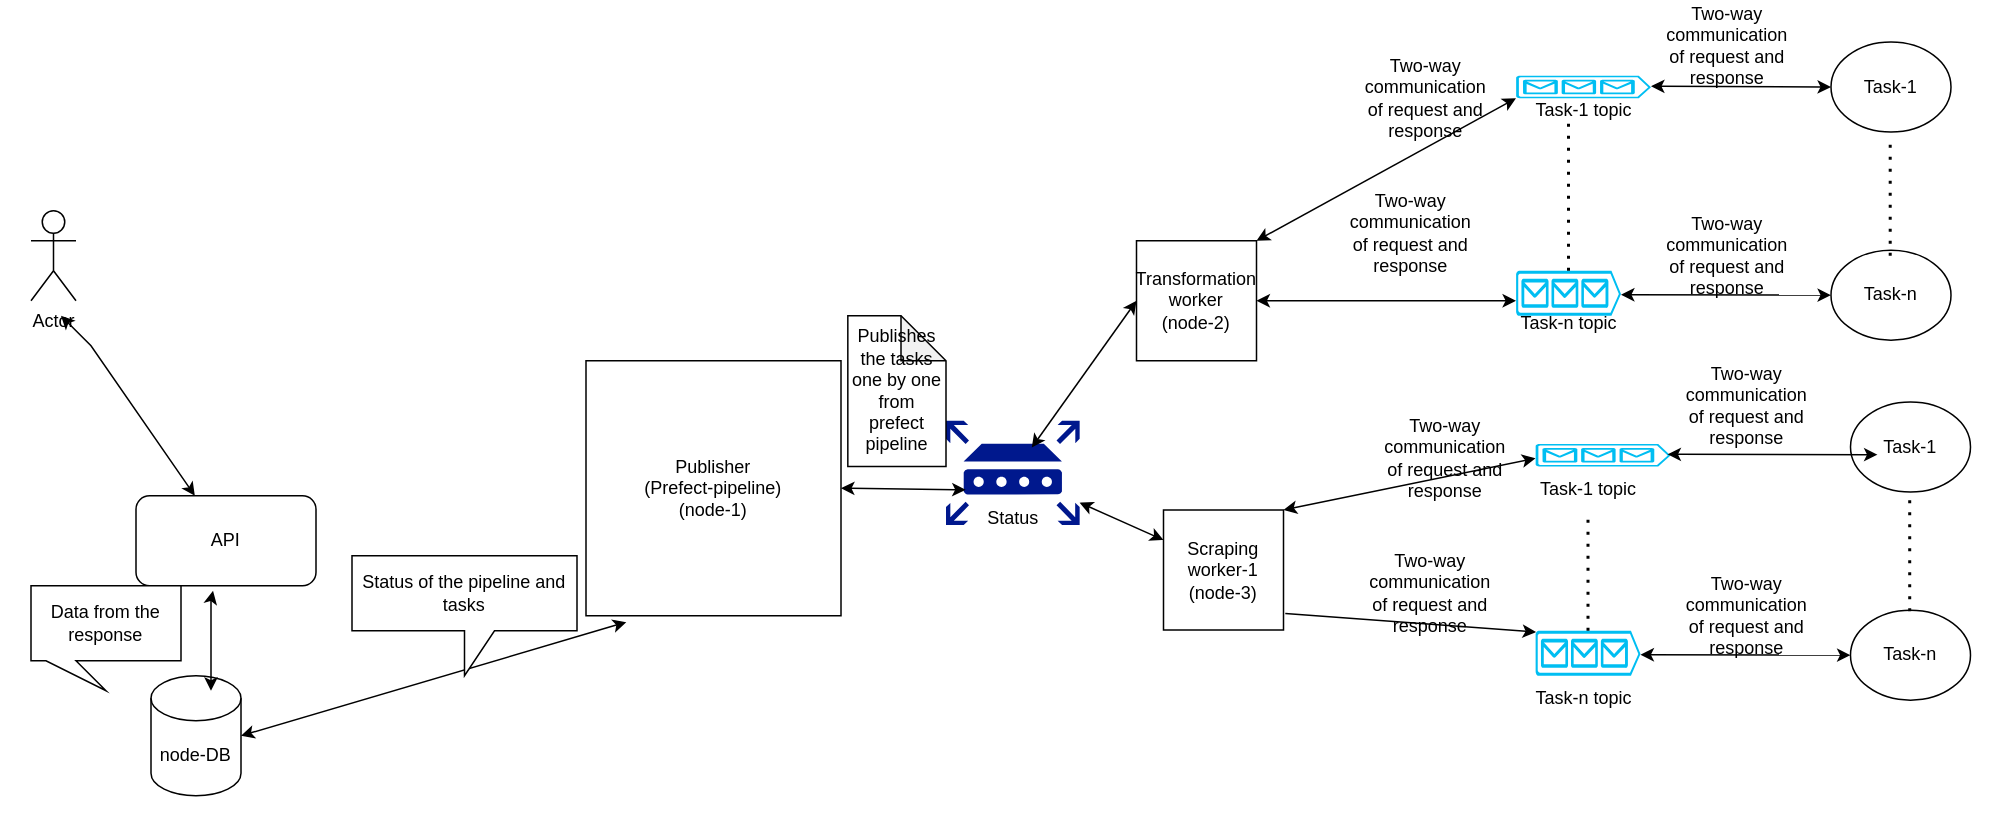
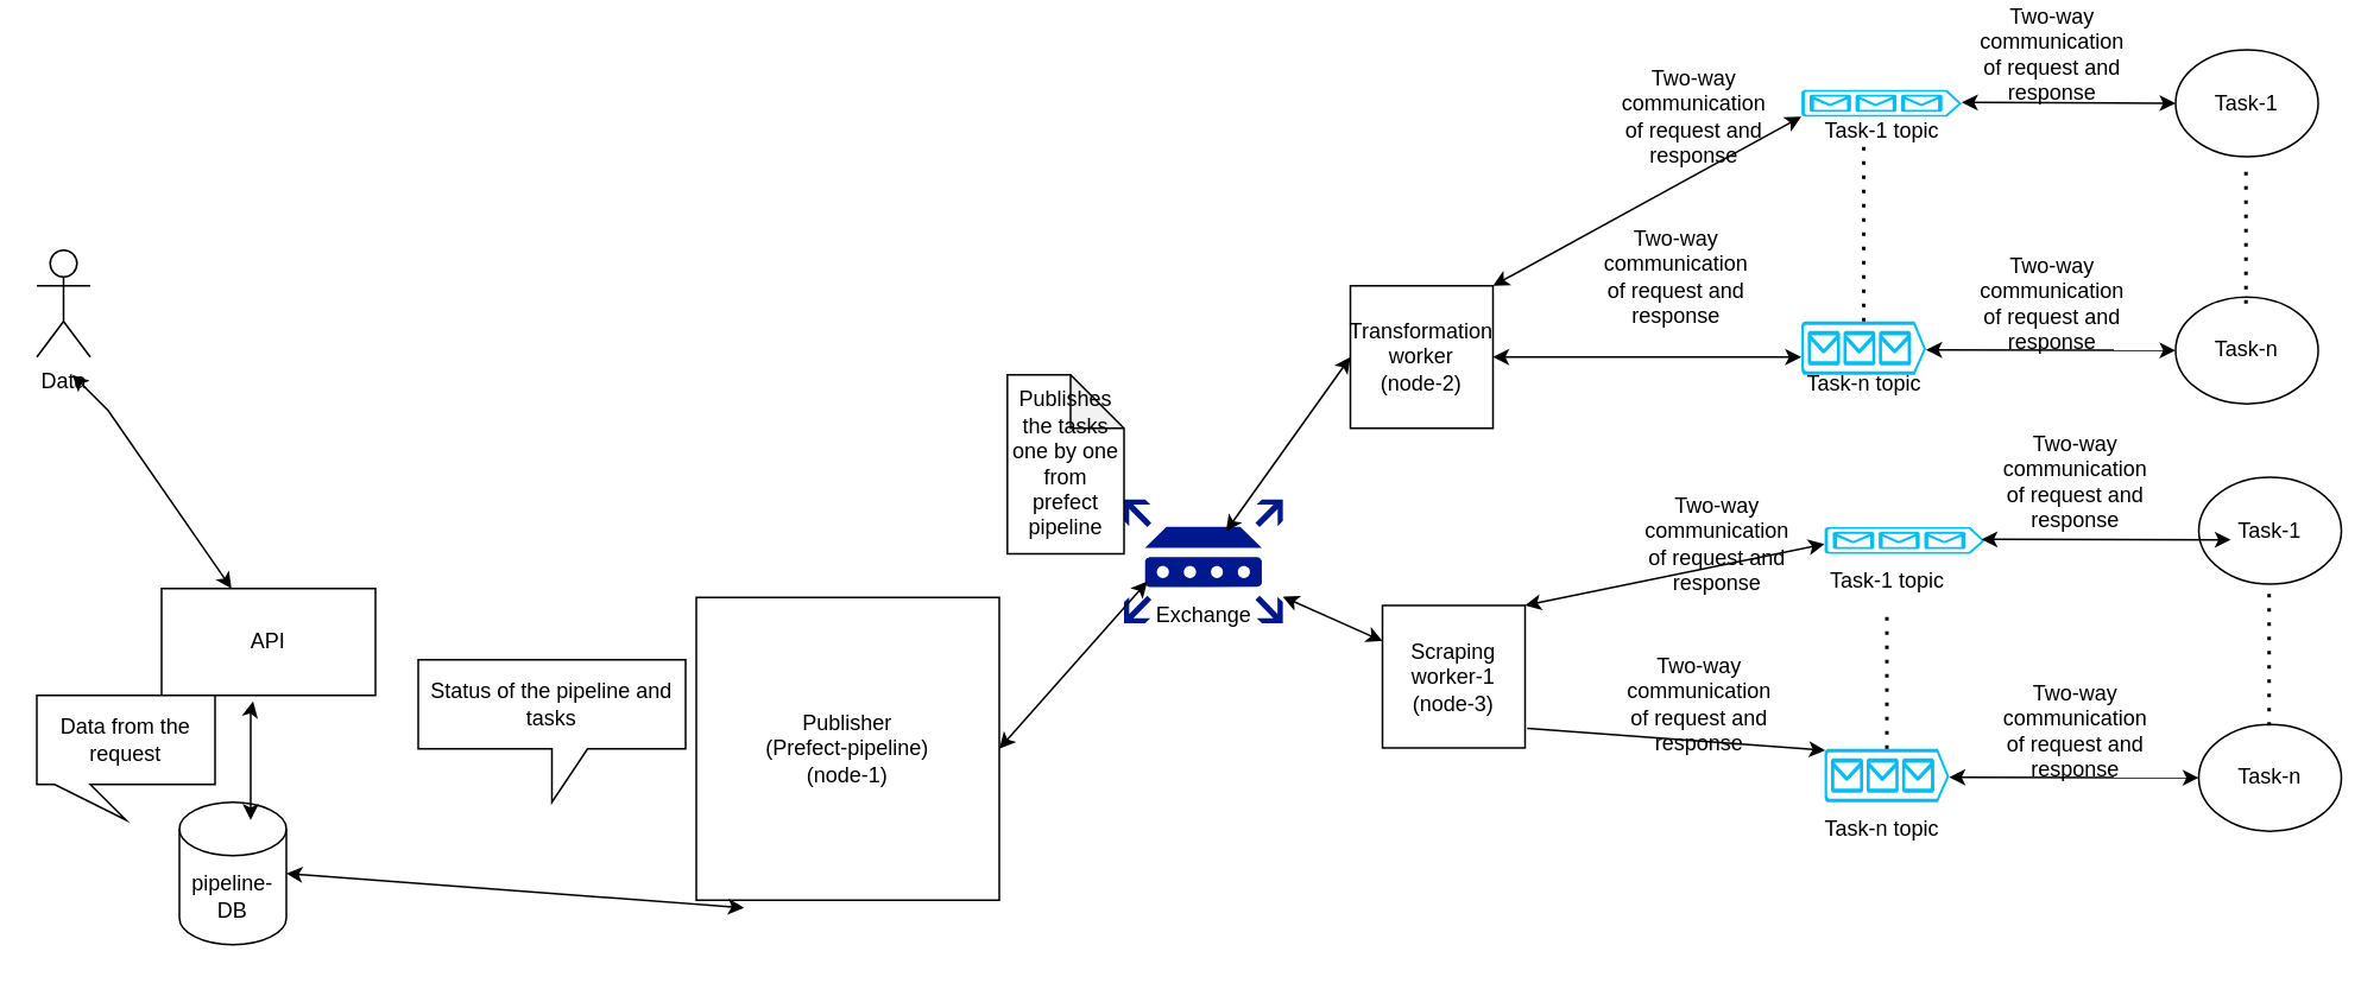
  <mxCell id="0" />
  <mxCell id="1" parent="0" />
- <mxCell id="2" value="Publisher&lt;br&gt;(Prefect-pipeline)&lt;br&gt;(node-1)" style="whiteSpace=wrap;html=1;aspect=fixed;" vertex="1" parent="1"><mxGeometry x="390" y="240" width="170" height="170" as="geometry" /></mxCell>
+ <mxCell id="2" value="Publisher&lt;br&gt;(Prefect-pipeline)&lt;br&gt;(node-1)" style="whiteSpace=wrap;html=1;aspect=fixed;" vertex="1" parent="1"><mxGeometry x="390" y="335" width="170" height="170" as="geometry" /></mxCell>
  <mxCell id="3" value="Transformation worker&lt;br&gt;(node-2)" style="whiteSpace=wrap;html=1;aspect=fixed;" vertex="1" parent="1"><mxGeometry x="757" y="160" width="80" height="80" as="geometry" /></mxCell>
  <mxCell id="4" value="Scraping worker-1&lt;br&gt;(node-3)" style="whiteSpace=wrap;html=1;aspect=fixed;" vertex="1" parent="1"><mxGeometry x="775" y="339.5" width="80" height="80" as="geometry" /></mxCell>
- <mxCell id="5" value="API" style="whiteSpace=wrap;html=1;rounded=1;" vertex="1" parent="1"><mxGeometry x="90" y="330" width="120" height="60" as="geometry" /></mxCell>
- <mxCell id="6" value="Actor" style="shape=umlActor;verticalLabelPosition=bottom;verticalAlign=top;html=1;outlineConnect=0;" vertex="1" parent="1"><mxGeometry x="20" y="140" width="30" height="60" as="geometry" /></mxCell>
+ <mxCell id="5" value="API" style="rounded=0;whiteSpace=wrap;html=1;" vertex="1" parent="1"><mxGeometry x="90" y="330" width="120" height="60" as="geometry" /></mxCell>
+ <mxCell id="6" value="Data" style="shape=umlActor;verticalLabelPosition=bottom;verticalAlign=top;html=1;outlineConnect=0;" vertex="1" parent="1"><mxGeometry x="20" y="140" width="30" height="60" as="geometry" /></mxCell>
  <mxCell id="7" value="" style="endArrow=classic;startArrow=classic;html=1;rounded=0;" edge="1" parent="1" source="5"><mxGeometry width="50" height="50" relative="1" as="geometry"><mxPoint x="-10" y="260" as="sourcePoint" /><mxPoint x="40" y="210" as="targetPoint" /><Array as="points"><mxPoint x="60" y="230" /></Array></mxGeometry></mxCell>
- <mxCell id="8" value="node-DB" style="shape=cylinder3;whiteSpace=wrap;html=1;boundedLbl=1;backgroundOutline=1;size=15;" vertex="1" parent="1"><mxGeometry x="100" y="450" width="60" height="80" as="geometry" /></mxCell>
+ <mxCell id="8" value="pipeline-DB" style="shape=cylinder3;whiteSpace=wrap;html=1;boundedLbl=1;backgroundOutline=1;size=15;" vertex="1" parent="1"><mxGeometry x="100" y="450" width="60" height="80" as="geometry" /></mxCell>
  <mxCell id="9" value="" style="endArrow=classic;startArrow=classic;html=1;rounded=0;entryX=0.158;entryY=1.025;entryDx=0;entryDy=0;entryPerimeter=0;" edge="1" parent="1" target="2"><mxGeometry width="50" height="50" relative="1" as="geometry"><mxPoint x="160" y="490" as="sourcePoint" /><mxPoint x="210" y="440" as="targetPoint" /></mxGeometry></mxCell>
- <mxCell id="10" value="Data from the response" style="shape=callout;whiteSpace=wrap;html=1;perimeter=calloutPerimeter;size=20;position=0.1;base=20;" vertex="1" parent="1"><mxGeometry x="20" y="390" width="100" height="70" as="geometry" /></mxCell>
+ <mxCell id="10" value="Data from the request" style="shape=callout;whiteSpace=wrap;html=1;perimeter=calloutPerimeter;size=20;position=0.1;base=20;" vertex="1" parent="1"><mxGeometry x="20" y="390" width="100" height="70" as="geometry" /></mxCell>
  <mxCell id="11" value="Status of the pipeline and tasks" style="shape=callout;whiteSpace=wrap;html=1;perimeter=calloutPerimeter;" vertex="1" parent="1"><mxGeometry x="234" y="370" width="150" height="80" as="geometry" /></mxCell>
  <mxCell id="12" value="" style="endArrow=classic;startArrow=classic;html=1;rounded=0;entryX=0.428;entryY=1.056;entryDx=0;entryDy=0;entryPerimeter=0;" edge="1" parent="1" target="5"><mxGeometry x="0.497" y="-1" width="50" height="50" relative="1" as="geometry"><mxPoint x="140" y="460" as="sourcePoint" /><mxPoint x="190" y="410" as="targetPoint" /><Array as="points"><mxPoint x="140" y="400" /></Array><mxPoint as="offset" /></mxGeometry></mxCell>
  <mxCell id="13" value="" style="endArrow=classic;startArrow=classic;html=1;rounded=0;entryX=0;entryY=0.25;entryDx=0;entryDy=0;" edge="1" parent="1" source="23" target="4"><mxGeometry width="50" height="50" relative="1" as="geometry"><mxPoint x="830" y="322.448" as="sourcePoint" /><mxPoint x="770" y="340" as="targetPoint" /></mxGeometry></mxCell>
  <mxCell id="14" value="Task-1" style="ellipse;whiteSpace=wrap;html=1;" vertex="1" parent="1"><mxGeometry x="1220" y="27.5" width="80" height="60" as="geometry" /></mxCell>
  <mxCell id="15" value="" style="verticalLabelPosition=bottom;html=1;verticalAlign=top;align=center;strokeColor=none;fillColor=#00BEF2;shape=mxgraph.azure.queue_generic;pointerEvents=1;" vertex="1" parent="1"><mxGeometry x="1010" y="50" width="90" height="15" as="geometry" /></mxCell>
  <mxCell id="16" value="Task-1 topic" style="text;html=1;align=center;verticalAlign=middle;resizable=0;points=[];autosize=1;strokeColor=none;fillColor=none;" vertex="1" parent="1"><mxGeometry x="1010" y="57.5" width="90" height="30" as="geometry" /></mxCell>
  <mxCell id="17" value="Task-n topic" style="text;html=1;align=center;verticalAlign=middle;resizable=0;points=[];autosize=1;strokeColor=none;fillColor=none;" vertex="1" parent="1"><mxGeometry x="1000" y="200" width="90" height="30" as="geometry" /></mxCell>
  <mxCell id="18" value="" style="verticalLabelPosition=bottom;html=1;verticalAlign=top;align=center;strokeColor=none;fillColor=#00BEF2;shape=mxgraph.azure.queue_generic;pointerEvents=1;" vertex="1" parent="1"><mxGeometry x="1010" y="180" width="70" height="30" as="geometry" /></mxCell>
  <mxCell id="19" value="" style="endArrow=classic;startArrow=classic;html=1;rounded=0;entryX=0;entryY=0.5;entryDx=0;entryDy=0;" edge="1" parent="1" target="14"><mxGeometry width="50" height="50" relative="1" as="geometry"><mxPoint x="1100" y="57" as="sourcePoint" /><mxPoint x="1150" y="57.5" as="targetPoint" /></mxGeometry></mxCell>
  <mxCell id="20" value="" style="endArrow=classic;startArrow=classic;html=1;rounded=0;exitX=1;exitY=0;exitDx=0;exitDy=0;" edge="1" parent="1" source="3"><mxGeometry width="50" height="50" relative="1" as="geometry"><mxPoint x="948.611" y="130" as="sourcePoint" /><mxPoint x="1010" y="65" as="targetPoint" /></mxGeometry></mxCell>
  <mxCell id="21" value="Task-n" style="ellipse;whiteSpace=wrap;html=1;" vertex="1" parent="1"><mxGeometry x="1220" y="166.25" width="80" height="60" as="geometry" /></mxCell>
  <mxCell id="22" value="" style="endArrow=classic;startArrow=classic;html=1;rounded=0;entryX=0;entryY=0.5;entryDx=0;entryDy=0;" edge="1" parent="1" target="21"><mxGeometry width="50" height="50" relative="1" as="geometry"><mxPoint x="1080" y="196" as="sourcePoint" /><mxPoint x="1150" y="237.5" as="targetPoint" /><Array as="points" /></mxGeometry></mxCell>
  <mxCell id="23" value="" style="sketch=0;aspect=fixed;pointerEvents=1;shadow=0;dashed=0;html=1;strokeColor=none;labelPosition=center;verticalLabelPosition=bottom;verticalAlign=top;align=center;fillColor=#00188D;shape=mxgraph.mscae.enterprise.router" vertex="1" parent="1"><mxGeometry x="630" y="280" width="89.1" height="69.5" as="geometry" /></mxCell>
- <mxCell id="24" value="Status" style="text;html=1;strokeColor=none;fillColor=none;align=center;verticalAlign=middle;whiteSpace=wrap;rounded=0;" vertex="1" parent="1"><mxGeometry x="644.55" y="330" width="60" height="30" as="geometry" /></mxCell>
+ <mxCell id="24" value="Exchange" style="text;html=1;strokeColor=none;fillColor=none;align=center;verticalAlign=middle;whiteSpace=wrap;rounded=0;" vertex="1" parent="1"><mxGeometry x="644.55" y="330" width="60" height="30" as="geometry" /></mxCell>
  <mxCell id="25" value="" style="endArrow=classic;startArrow=classic;html=1;rounded=0;entryX=0.147;entryY=0.662;entryDx=0;entryDy=0;entryPerimeter=0;exitX=1;exitY=0.5;exitDx=0;exitDy=0;" edge="1" parent="1" source="2" target="23"><mxGeometry width="50" height="50" relative="1" as="geometry"><mxPoint x="460" y="385" as="sourcePoint" /><mxPoint x="510" y="335" as="targetPoint" /><Array as="points" /></mxGeometry></mxCell>
  <mxCell id="26" value="" style="endArrow=classic;startArrow=classic;html=1;rounded=0;entryX=0;entryY=0.5;entryDx=0;entryDy=0;exitX=0.642;exitY=0.257;exitDx=0;exitDy=0;exitPerimeter=0;" edge="1" parent="1" source="23" target="3"><mxGeometry width="50" height="50" relative="1" as="geometry"><mxPoint x="494.1" y="213.044" as="sourcePoint" /><mxPoint x="775" y="191.25" as="targetPoint" /><Array as="points" /></mxGeometry></mxCell>
  <mxCell id="27" value="Two-way communication of request and response" style="text;html=1;strokeColor=none;fillColor=none;align=center;verticalAlign=middle;whiteSpace=wrap;rounded=0;" vertex="1" parent="1"><mxGeometry x="1121" y="20" width="60" height="20" as="geometry" /></mxCell>
  <mxCell id="28" value="Two-way communication of request and response" style="text;html=1;strokeColor=none;fillColor=none;align=center;verticalAlign=middle;whiteSpace=wrap;rounded=0;" vertex="1" parent="1"><mxGeometry x="1121" y="155" width="60" height="30" as="geometry" /></mxCell>
  <mxCell id="29" value="Two-way communication of request and response" style="text;html=1;strokeColor=none;fillColor=none;align=center;verticalAlign=middle;whiteSpace=wrap;rounded=0;" vertex="1" parent="1"><mxGeometry x="910" y="140" width="60" height="30" as="geometry" /></mxCell>
  <mxCell id="30" value="Two-way communication of request and response" style="text;html=1;strokeColor=none;fillColor=none;align=center;verticalAlign=middle;whiteSpace=wrap;rounded=0;" vertex="1" parent="1"><mxGeometry x="920" y="50" width="60" height="30" as="geometry" /></mxCell>
  <mxCell id="31" value="Task-1" style="ellipse;whiteSpace=wrap;html=1;" vertex="1" parent="1"><mxGeometry x="1233" y="267.5" width="80" height="60" as="geometry" /></mxCell>
  <mxCell id="32" value="" style="verticalLabelPosition=bottom;html=1;verticalAlign=top;align=center;strokeColor=none;fillColor=#00BEF2;shape=mxgraph.azure.queue_generic;pointerEvents=1;" vertex="1" parent="1"><mxGeometry x="1023" y="420" width="70" height="30" as="geometry" /></mxCell>
  <mxCell id="33" value="" style="endArrow=classic;html=1;rounded=0;entryX=0.005;entryY=0.03;entryDx=0;entryDy=0;entryPerimeter=0;exitX=1.015;exitY=0.862;exitDx=0;exitDy=0;exitPerimeter=0;" edge="1" parent="1" target="32" source="4"><mxGeometry width="50" height="50" relative="1" as="geometry"><mxPoint x="863" y="421" as="sourcePoint" /><mxPoint x="1013" y="350" as="targetPoint" /></mxGeometry></mxCell>
  <mxCell id="34" value="" style="endArrow=classic;startArrow=classic;html=1;rounded=0;exitX=1;exitY=0;exitDx=0;exitDy=0;" edge="1" parent="1" source="4"><mxGeometry width="50" height="50" relative="1" as="geometry"><mxPoint x="860" y="410" as="sourcePoint" /><mxPoint x="1023" y="305" as="targetPoint" /></mxGeometry></mxCell>
  <mxCell id="35" value="Task-n" style="ellipse;whiteSpace=wrap;html=1;" vertex="1" parent="1"><mxGeometry x="1233" y="406.25" width="80" height="60" as="geometry" /></mxCell>
  <mxCell id="36" value="" style="endArrow=classic;startArrow=classic;html=1;rounded=0;entryX=0;entryY=0.5;entryDx=0;entryDy=0;" edge="1" parent="1" target="35"><mxGeometry width="50" height="50" relative="1" as="geometry"><mxPoint x="1093" y="436" as="sourcePoint" /><mxPoint x="1163" y="477.5" as="targetPoint" /><Array as="points" /></mxGeometry></mxCell>
  <mxCell id="37" value="Two-way communication of request and response" style="text;html=1;strokeColor=none;fillColor=none;align=center;verticalAlign=middle;whiteSpace=wrap;rounded=0;" vertex="1" parent="1"><mxGeometry x="1134" y="260" width="60" height="20" as="geometry" /></mxCell>
  <mxCell id="38" value="Two-way communication of request and response" style="text;html=1;strokeColor=none;fillColor=none;align=center;verticalAlign=middle;whiteSpace=wrap;rounded=0;" vertex="1" parent="1"><mxGeometry x="1134" y="395" width="60" height="30" as="geometry" /></mxCell>
  <mxCell id="39" value="Two-way communication of request and response" style="text;html=1;strokeColor=none;fillColor=none;align=center;verticalAlign=middle;whiteSpace=wrap;rounded=0;" vertex="1" parent="1"><mxGeometry x="923" y="380" width="60" height="30" as="geometry" /></mxCell>
  <mxCell id="40" value="Two-way communication of request and response" style="text;html=1;strokeColor=none;fillColor=none;align=center;verticalAlign=middle;whiteSpace=wrap;rounded=0;" vertex="1" parent="1"><mxGeometry x="933" y="290" width="60" height="30" as="geometry" /></mxCell>
  <mxCell id="41" value="" style="verticalLabelPosition=bottom;html=1;verticalAlign=top;align=center;strokeColor=none;fillColor=#00BEF2;shape=mxgraph.azure.queue_generic;pointerEvents=1;" vertex="1" parent="1"><mxGeometry x="1023" y="295.5" width="90" height="15" as="geometry" /></mxCell>
  <mxCell id="42" value="Task-1 topic" style="text;html=1;align=center;verticalAlign=middle;resizable=0;points=[];autosize=1;strokeColor=none;fillColor=none;" vertex="1" parent="1"><mxGeometry x="1013" y="310.5" width="90" height="30" as="geometry" /></mxCell>
  <mxCell id="43" value="Task-n topic" style="text;html=1;align=center;verticalAlign=middle;resizable=0;points=[];autosize=1;strokeColor=none;fillColor=none;" vertex="1" parent="1"><mxGeometry x="1010" y="450" width="90" height="30" as="geometry" /></mxCell>
  <mxCell id="44" value="" style="endArrow=classic;startArrow=classic;html=1;rounded=0;entryX=0;entryY=0.5;entryDx=0;entryDy=0;" edge="1" parent="1"><mxGeometry width="50" height="50" relative="1" as="geometry"><mxPoint x="1111" y="302.38" as="sourcePoint" /><mxPoint x="1251" y="302.63" as="targetPoint" /><Array as="points" /></mxGeometry></mxCell>
  <mxCell id="45" value="" style="endArrow=none;dashed=1;html=1;dashPattern=1 3;strokeWidth=2;rounded=0;exitX=0.5;exitY=0;exitDx=0;exitDy=0;exitPerimeter=0;" edge="1" parent="1" source="32" target="42"><mxGeometry width="50" height="50" relative="1" as="geometry"><mxPoint x="1043" y="390" as="sourcePoint" /><mxPoint x="1093" y="340" as="targetPoint" /></mxGeometry></mxCell>
  <mxCell id="46" value="" style="endArrow=none;dashed=1;html=1;dashPattern=1 3;strokeWidth=2;rounded=0;exitX=0.5;exitY=0;exitDx=0;exitDy=0;exitPerimeter=0;" edge="1" parent="1" source="18"><mxGeometry x="0.509" y="-32" width="50" height="50" relative="1" as="geometry"><mxPoint x="1044.47" y="159.5" as="sourcePoint" /><mxPoint x="1045" y="80" as="targetPoint" /><mxPoint as="offset" /></mxGeometry></mxCell>
  <mxCell id="47" value="" style="endArrow=none;dashed=1;html=1;dashPattern=1 3;strokeWidth=2;rounded=0;exitX=0.5;exitY=0;exitDx=0;exitDy=0;exitPerimeter=0;" edge="1" parent="1"><mxGeometry x="0.509" y="-182" width="50" height="50" relative="1" as="geometry"><mxPoint x="1272.47" y="407" as="sourcePoint" /><mxPoint x="1272.47" y="327.5" as="targetPoint" /><mxPoint as="offset" /></mxGeometry></mxCell>
  <mxCell id="48" value="" style="endArrow=none;dashed=1;html=1;dashPattern=1 3;strokeWidth=2;rounded=0;exitX=0.5;exitY=0;exitDx=0;exitDy=0;exitPerimeter=0;" edge="1" parent="1"><mxGeometry x="0.509" y="-182" width="50" height="50" relative="1" as="geometry"><mxPoint x="1259.47" y="170" as="sourcePoint" /><mxPoint x="1259.47" y="90.5" as="targetPoint" /><mxPoint as="offset" /></mxGeometry></mxCell>
  <mxCell id="49" value="Publishes the tasks one by one from prefect pipeline" style="shape=note;whiteSpace=wrap;html=1;backgroundOutline=1;darkOpacity=0.05;" vertex="1" parent="1"><mxGeometry x="564.55" y="210" width="65.45" height="100.5" as="geometry" /></mxCell>
  <mxCell id="50" value="" style="endArrow=classic;startArrow=classic;html=1;rounded=0;exitX=1;exitY=0.5;exitDx=0;exitDy=0;" edge="1" parent="1" source="3"><mxGeometry width="50" height="50" relative="1" as="geometry"><mxPoint x="960" y="250" as="sourcePoint" /><mxPoint x="1010" y="200" as="targetPoint" /></mxGeometry></mxCell>
